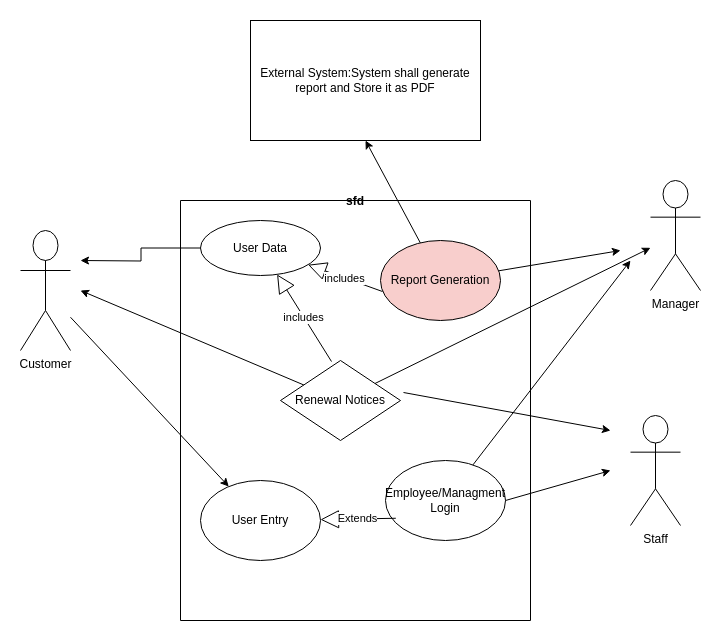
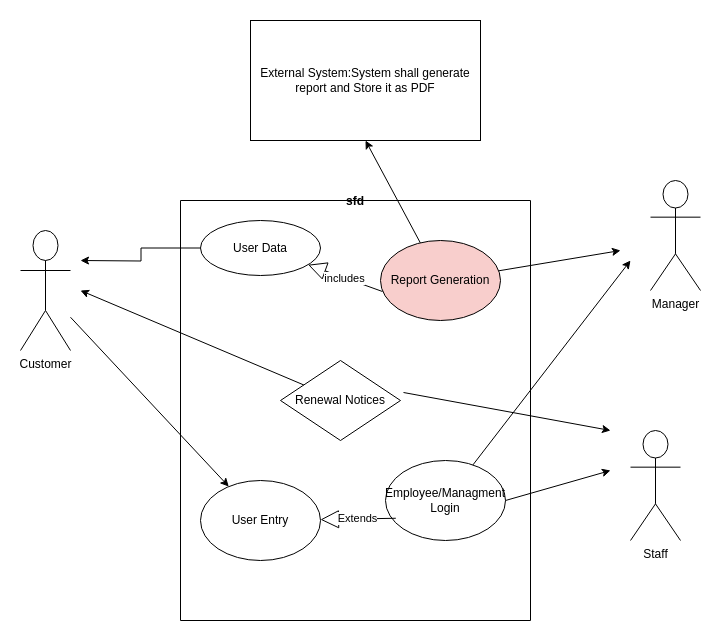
  <mxCell id="0" />
  <mxCell id="1" parent="0" />
  <mxCell id="2" value="Customer" style="shape=umlActor;verticalLabelPosition=bottom;verticalAlign=top;html=1;outlineConnect=0;" vertex="1" parent="1"><mxGeometry x="20" y="230" width="50" height="120" as="geometry" /></mxCell>
- <mxCell id="3" value="Staff" style="shape=umlActor;verticalLabelPosition=bottom;verticalAlign=top;html=1;outlineConnect=0;" vertex="1" parent="1"><mxGeometry x="630" y="415" width="50" height="110" as="geometry" /></mxCell>
+ <mxCell id="3" value="Staff" style="shape=umlActor;verticalLabelPosition=bottom;verticalAlign=top;html=1;outlineConnect=0;" vertex="1" parent="1"><mxGeometry x="630" y="430" width="50" height="110" as="geometry" /></mxCell>
  <mxCell id="4" value="Manager" style="shape=umlActor;verticalLabelPosition=bottom;verticalAlign=top;html=1;outlineConnect=0;" vertex="1" parent="1"><mxGeometry x="650" y="180" width="50" height="110" as="geometry" /></mxCell>
  <mxCell id="5" value="sfd" style="swimlane;startSize=0;" vertex="1" parent="1"><mxGeometry x="180" y="200" width="350" height="420" as="geometry" /></mxCell>
  <mxCell id="6" value="User Entry" style="ellipse;whiteSpace=wrap;html=1;" vertex="1" parent="5"><mxGeometry x="20" y="280" width="120" height="80" as="geometry" /></mxCell>
  <mxCell id="7" value="Report Generation" style="ellipse;whiteSpace=wrap;html=1;fillColor=#f8cecc;" vertex="1" parent="5"><mxGeometry x="200" y="40" width="120" height="80" as="geometry" /></mxCell>
  <mxCell id="8" style="edgeStyle=orthogonalEdgeStyle;rounded=0;orthogonalLoop=1;jettySize=auto;html=1;exitX=0;exitY=0.5;exitDx=0;exitDy=0;" edge="1" parent="5" source="9"><mxGeometry relative="1" as="geometry"><mxPoint x="-100" y="60" as="targetPoint" /></mxGeometry></mxCell>
  <mxCell id="9" value="User Data" style="ellipse;whiteSpace=wrap;html=1;" vertex="1" parent="5"><mxGeometry x="20" y="20" width="120" height="55" as="geometry" /></mxCell>
  <mxCell id="10" value="Employee/Managment Login" style="ellipse;whiteSpace=wrap;html=1;" vertex="1" parent="5"><mxGeometry x="205" y="260" width="120" height="80" as="geometry" /></mxCell>
  <mxCell id="11" value="" style="endArrow=classic;html=1;rounded=0;" edge="1" parent="5" source="10"><mxGeometry width="50" height="50" relative="1" as="geometry"><mxPoint x="300" y="240" as="sourcePoint" /><mxPoint x="450" y="60" as="targetPoint" /></mxGeometry></mxCell>
  <mxCell id="12" value="" style="endArrow=classic;html=1;rounded=0;exitX=1;exitY=0.5;exitDx=0;exitDy=0;" edge="1" parent="5" source="10"><mxGeometry width="50" height="50" relative="1" as="geometry"><mxPoint x="340" y="280" as="sourcePoint" /><mxPoint x="430" y="270" as="targetPoint" /></mxGeometry></mxCell>
  <mxCell id="13" value="Renewal Notices" style="rhombus;whiteSpace=wrap;html=1;" vertex="1" parent="5"><mxGeometry x="100" y="160" width="120" height="80" as="geometry" /></mxCell>
  <mxCell id="14" value="Extends" style="endArrow=block;endSize=16;endFill=0;html=1;rounded=0;exitX=0.086;exitY=0.722;exitDx=0;exitDy=0;exitPerimeter=0;" edge="1" parent="5" source="10" target="6"><mxGeometry width="160" relative="1" as="geometry"><mxPoint x="220" y="300" as="sourcePoint" /><mxPoint x="380" y="300" as="targetPoint" /></mxGeometry></mxCell>
- <mxCell id="15" value="includes" style="endArrow=block;endSize=16;endFill=0;html=1;rounded=0;exitX=0.425;exitY=0.013;exitDx=0;exitDy=0;exitPerimeter=0;" edge="1" parent="5" source="13" target="9"><mxGeometry x="0.018" width="160" relative="1" as="geometry"><mxPoint x="80" y="180" as="sourcePoint" /><mxPoint x="240" y="180" as="targetPoint" /><mxPoint as="offset" /></mxGeometry></mxCell>
  <mxCell id="16" value="includes" style="endArrow=block;endSize=16;endFill=0;html=1;rounded=0;exitX=0.017;exitY=0.638;exitDx=0;exitDy=0;exitPerimeter=0;" edge="1" parent="5" source="7" target="9"><mxGeometry x="0.018" width="160" relative="1" as="geometry"><mxPoint x="243.32" y="86.52" as="sourcePoint" /><mxPoint x="150" y="160" as="targetPoint" /><mxPoint as="offset" /></mxGeometry></mxCell>
  <mxCell id="17" value="" style="endArrow=classic;html=1;rounded=0;exitX=1.025;exitY=0.4;exitDx=0;exitDy=0;exitPerimeter=0;" edge="1" parent="5" source="13"><mxGeometry width="50" height="50" relative="1" as="geometry"><mxPoint x="302" y="274" as="sourcePoint" /><mxPoint x="430" y="230" as="targetPoint" /></mxGeometry></mxCell>
  <mxCell id="18" value="External System:System shall generate report and Store it as PDF" style="rounded=0;whiteSpace=wrap;html=1;" vertex="1" parent="1"><mxGeometry x="250" y="20" width="230" height="120" as="geometry" /></mxCell>
  <mxCell id="19" value="" style="endArrow=classic;html=1;rounded=0;" edge="1" parent="1" source="7"><mxGeometry width="50" height="50" relative="1" as="geometry"><mxPoint x="570" y="300" as="sourcePoint" /><mxPoint x="620" y="250" as="targetPoint" /></mxGeometry></mxCell>
  <mxCell id="20" value="" style="endArrow=classic;html=1;rounded=0;entryX=0.5;entryY=1;entryDx=0;entryDy=0;" edge="1" parent="1" source="7" target="18"><mxGeometry width="50" height="50" relative="1" as="geometry"><mxPoint x="260" y="260" as="sourcePoint" /><mxPoint x="310" y="210" as="targetPoint" /></mxGeometry></mxCell>
  <mxCell id="21" value="" style="endArrow=classic;html=1;rounded=0;" edge="1" parent="1" source="13"><mxGeometry width="50" height="50" relative="1" as="geometry"><mxPoint x="270" y="200" as="sourcePoint" /><mxPoint x="80" y="290" as="targetPoint" /></mxGeometry></mxCell>
  <mxCell id="22" value="" style="endArrow=classic;html=1;rounded=0;" edge="1" parent="1" target="6" source="2"><mxGeometry width="50" height="50" relative="1" as="geometry"><mxPoint x="90" y="270" as="sourcePoint" /><mxPoint x="260" y="150" as="targetPoint" /></mxGeometry></mxCell>
- <mxCell id="23" value="" style="endArrow=classic;html=1;rounded=0;" edge="1" parent="1" source="13" target="4"><mxGeometry width="50" height="50" relative="1" as="geometry"><mxPoint x="630" y="250" as="sourcePoint" /><mxPoint x="360" y="380" as="targetPoint" /></mxGeometry></mxCell>
